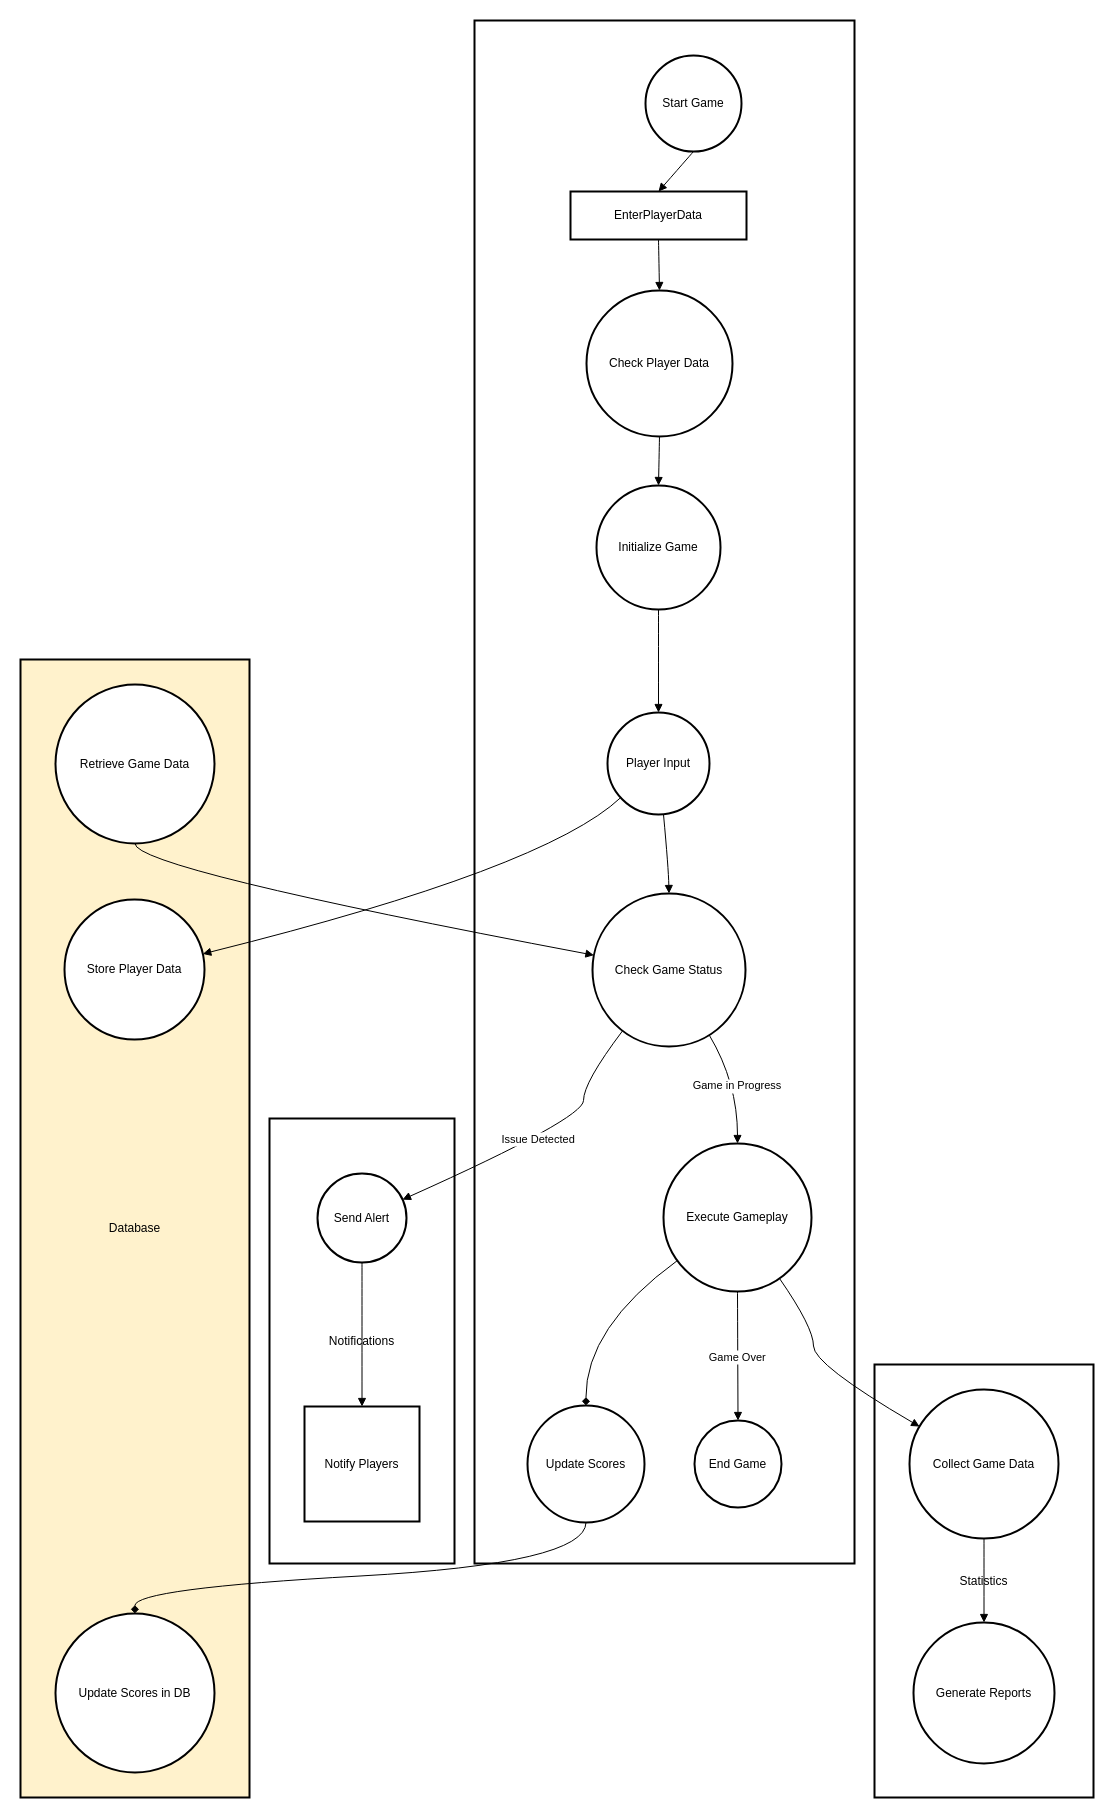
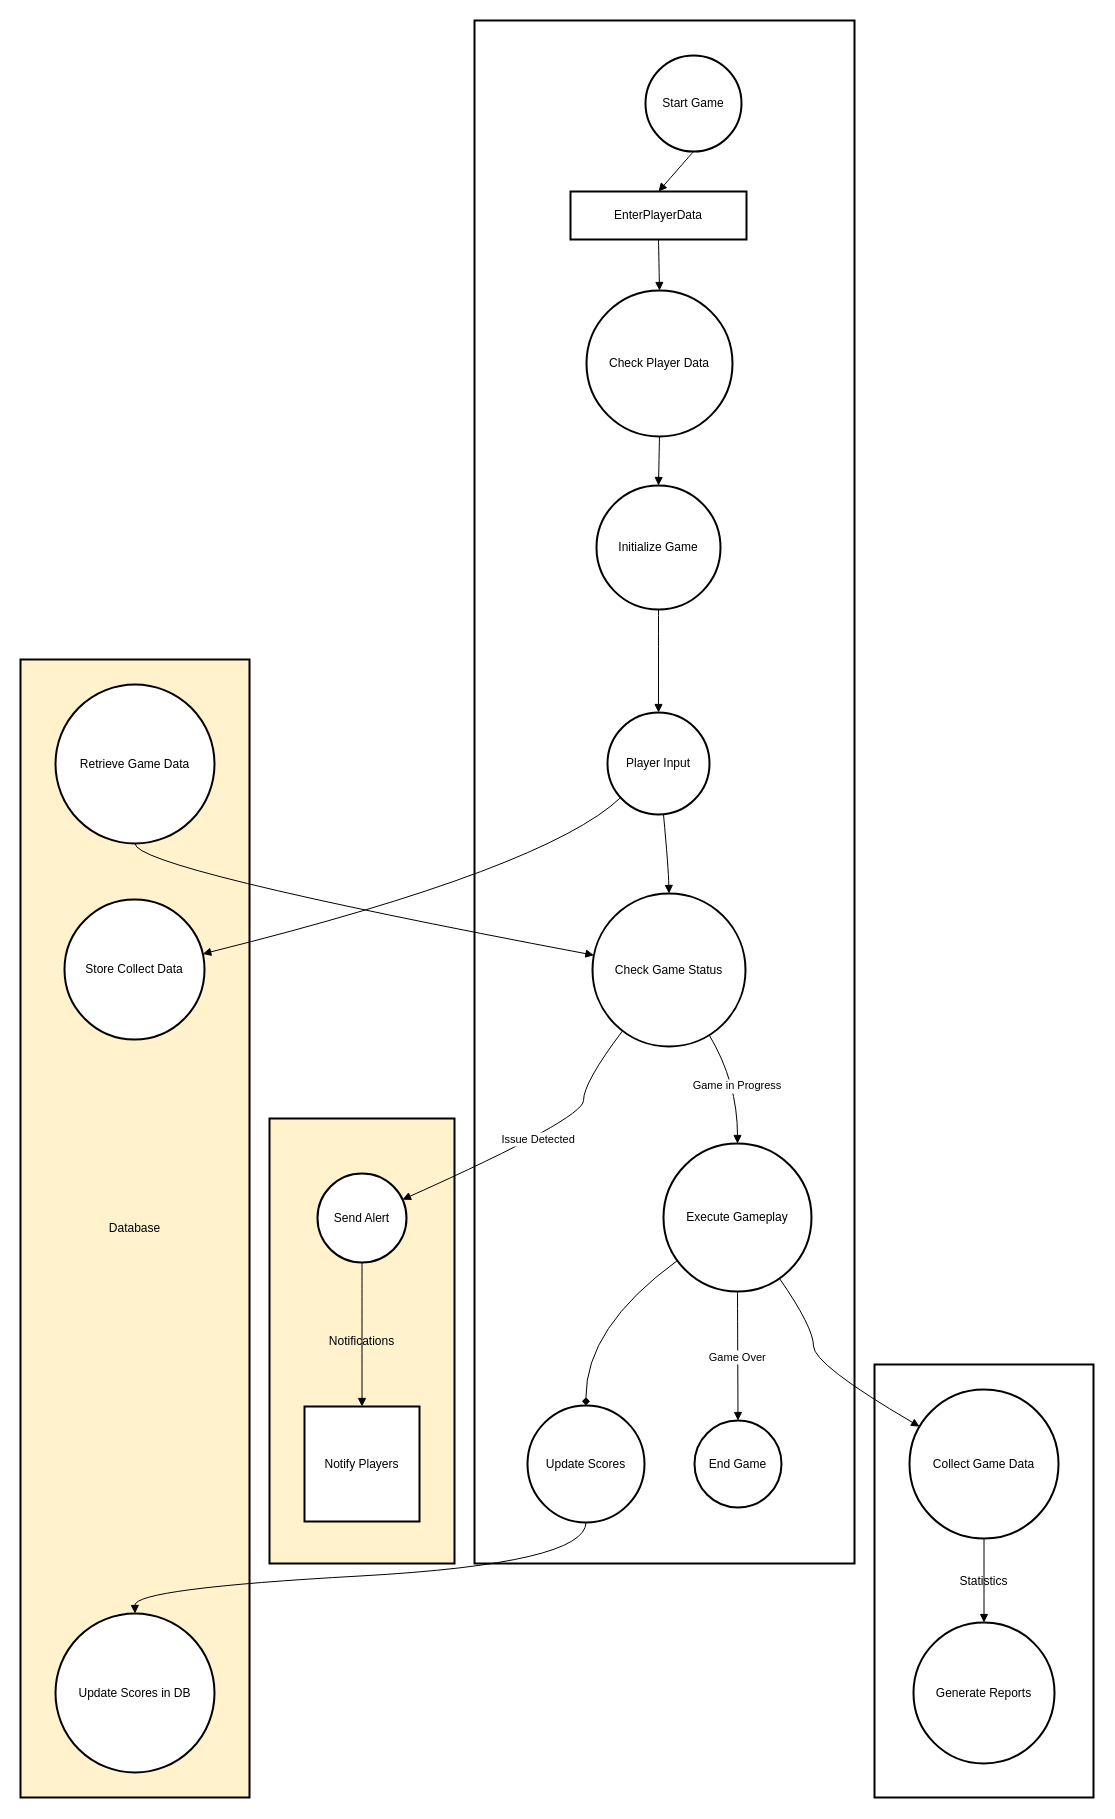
  <mxCell id="0" />
  <mxCell id="1" parent="0" />
  <mxCell id="2" value="Statistics" style="whiteSpace=wrap;strokeWidth=2;" vertex="1" parent="1"><mxGeometry x="874" y="1364" width="219" height="433" as="geometry" /></mxCell>
- <mxCell id="3" value="Notifications" style="whiteSpace=wrap;strokeWidth=2;" vertex="1" parent="1"><mxGeometry x="269" y="1118" width="185" height="445" as="geometry" /></mxCell>
+ <mxCell id="3" value="Notifications" style="whiteSpace=wrap;strokeWidth=2;fillColor=#fff2cc;" vertex="1" parent="1"><mxGeometry x="269" y="1118" width="185" height="445" as="geometry" /></mxCell>
  <mxCell id="4" value="Database" style="whiteSpace=wrap;strokeWidth=2;fillColor=#fff2cc;" vertex="1" parent="1"><mxGeometry x="20" y="659" width="229" height="1138" as="geometry" /></mxCell>
  <mxCell id="5" value="Game" style="whiteSpace=wrap;strokeWidth=2;" vertex="1" parent="1"><mxGeometry x="474" y="20" width="380" height="1543" as="geometry" /></mxCell>
  <mxCell id="6" value="Start Game" style="ellipse;aspect=fixed;strokeWidth=2;whiteSpace=wrap;" vertex="1" parent="1"><mxGeometry x="645" y="55" width="96" height="96" as="geometry" /></mxCell>
  <mxCell id="7" value="EnterPlayerData" style="whiteSpace=wrap;strokeWidth=2;" vertex="1" parent="1"><mxGeometry x="570" y="191" width="176" height="48" as="geometry" /></mxCell>
  <mxCell id="8" value="Check Player Data" style="ellipse;aspect=fixed;strokeWidth=2;whiteSpace=wrap;" vertex="1" parent="1"><mxGeometry x="586" y="290" width="146" height="146" as="geometry" /></mxCell>
  <mxCell id="9" value="Initialize Game" style="ellipse;aspect=fixed;strokeWidth=2;whiteSpace=wrap;" vertex="1" parent="1"><mxGeometry x="596" y="485" width="124" height="124" as="geometry" /></mxCell>
  <mxCell id="10" value="Player Input" style="ellipse;aspect=fixed;strokeWidth=2;whiteSpace=wrap;" vertex="1" parent="1"><mxGeometry x="607" y="712" width="102" height="102" as="geometry" /></mxCell>
  <mxCell id="11" value="Check Game Status" style="ellipse;aspect=fixed;strokeWidth=2;whiteSpace=wrap;" vertex="1" parent="1"><mxGeometry x="592" y="893" width="153" height="153" as="geometry" /></mxCell>
  <mxCell id="12" value="Execute Gameplay" style="ellipse;aspect=fixed;strokeWidth=2;whiteSpace=wrap;" vertex="1" parent="1"><mxGeometry x="663" y="1143" width="148" height="148" as="geometry" /></mxCell>
  <mxCell id="13" value="Update Scores" style="ellipse;aspect=fixed;strokeWidth=2;whiteSpace=wrap;" vertex="1" parent="1"><mxGeometry x="527" y="1405" width="117" height="117" as="geometry" /></mxCell>
  <mxCell id="14" value="End Game" style="ellipse;aspect=fixed;strokeWidth=2;whiteSpace=wrap;" vertex="1" parent="1"><mxGeometry x="694" y="1420" width="87" height="87" as="geometry" /></mxCell>
- <mxCell id="15" value="Store Player Data" style="ellipse;aspect=fixed;strokeWidth=2;whiteSpace=wrap;" vertex="1" parent="1"><mxGeometry x="64" y="899" width="140" height="140" as="geometry" /></mxCell>
+ <mxCell id="15" value="Store Collect Data" style="ellipse;aspect=fixed;strokeWidth=2;whiteSpace=wrap;" vertex="1" parent="1"><mxGeometry x="64" y="899" width="140" height="140" as="geometry" /></mxCell>
  <mxCell id="16" value="Retrieve Game Data" style="ellipse;aspect=fixed;strokeWidth=2;whiteSpace=wrap;" vertex="1" parent="1"><mxGeometry x="55" y="684" width="159" height="159" as="geometry" /></mxCell>
  <mxCell id="17" value="Update Scores in DB" style="ellipse;aspect=fixed;strokeWidth=2;whiteSpace=wrap;" vertex="1" parent="1"><mxGeometry x="55" y="1613" width="159" height="159" as="geometry" /></mxCell>
  <mxCell id="18" value="Send Alert" style="ellipse;aspect=fixed;strokeWidth=2;whiteSpace=wrap;" vertex="1" parent="1"><mxGeometry x="317" y="1173" width="89" height="89" as="geometry" /></mxCell>
  <mxCell id="19" value="Notify Players" style="aspect=fixed;strokeWidth=2;whiteSpace=wrap;rounded=0;" vertex="1" parent="1"><mxGeometry x="304" y="1406" width="115" height="115" as="geometry" /></mxCell>
  <mxCell id="20" value="Collect Game Data" style="ellipse;aspect=fixed;strokeWidth=2;whiteSpace=wrap;" vertex="1" parent="1"><mxGeometry x="909" y="1389" width="149" height="149" as="geometry" /></mxCell>
  <mxCell id="21" value="Generate Reports" style="ellipse;aspect=fixed;strokeWidth=2;whiteSpace=wrap;" vertex="1" parent="1"><mxGeometry x="913" y="1622" width="141" height="141" as="geometry" /></mxCell>
  <mxCell id="22" value="" style="curved=1;startArrow=none;endArrow=block;exitX=0.5;exitY=1;entryX=0.5;entryY=0;" edge="1" parent="1" source="6" target="7"><mxGeometry relative="1" as="geometry"><Array as="points" /></mxGeometry></mxCell>
  <mxCell id="23" value="" style="curved=1;startArrow=none;endArrow=block;exitX=0.5;exitY=1.01;entryX=0.5;entryY=0;" edge="1" parent="1" source="7" target="8"><mxGeometry relative="1" as="geometry"><Array as="points" /></mxGeometry></mxCell>
  <mxCell id="24" value="" style="curved=1;startArrow=none;endArrow=block;exitX=0.5;exitY=0.99;entryX=0.5;entryY=0;" edge="1" parent="1" source="8" target="9"><mxGeometry relative="1" as="geometry"><Array as="points" /></mxGeometry></mxCell>
  <mxCell id="25" value="" style="curved=1;startArrow=none;endArrow=block;exitX=0.5;exitY=1;entryX=0.5;entryY=0;" edge="1" parent="1" source="9" target="10"><mxGeometry relative="1" as="geometry"><Array as="points" /></mxGeometry></mxCell>
  <mxCell id="26" value="" style="curved=1;startArrow=none;endArrow=block;exitX=0.55;exitY=1;entryX=0.5;entryY=0;" edge="1" parent="1" source="10" target="11"><mxGeometry relative="1" as="geometry"><Array as="points"><mxPoint x="668" y="868" /></Array></mxGeometry></mxCell>
  <mxCell id="27" value="Game in Progress" style="curved=1;startArrow=none;endArrow=block;exitX=0.81;exitY=1;entryX=0.5;entryY=0;" edge="1" parent="1" source="11" target="12"><mxGeometry relative="1" as="geometry"><Array as="points"><mxPoint x="737" y="1082" /></Array></mxGeometry></mxCell>
  <mxCell id="28" value="" style="curved=1;startArrow=none;endArrow=diamond;exitX=0;exitY=0.86;entryX=0.5;entryY=0;" edge="1" parent="1" source="12" target="13"><mxGeometry relative="1" as="geometry"><Array as="points"><mxPoint x="585" y="1327" /></Array></mxGeometry></mxCell>
  <mxCell id="29" value="Game Over" style="curved=1;startArrow=none;endArrow=block;exitX=0.5;exitY=1;entryX=0.5;entryY=0;" edge="1" parent="1" source="12" target="14"><mxGeometry relative="1" as="geometry"><Array as="points" /></mxGeometry></mxCell>
  <mxCell id="30" value="" style="curved=1;startArrow=none;endArrow=block;exitX=0;exitY=0.96;entryX=1;entryY=0.38;" edge="1" parent="1" source="10" target="15"><mxGeometry relative="1" as="geometry"><Array as="points"><mxPoint x="545" y="868" /></Array></mxGeometry></mxCell>
  <mxCell id="31" value="" style="curved=1;startArrow=none;endArrow=block;exitX=0.5;exitY=1;entryX=0;entryY=0.4;" edge="1" parent="1" source="16" target="11"><mxGeometry relative="1" as="geometry"><Array as="points"><mxPoint x="134" y="868" /></Array></mxGeometry></mxCell>
- <mxCell id="32" value="" style="curved=1;startArrow=none;endArrow=diamond;exitX=0.5;exitY=1;entryX=0.5;entryY=0;" edge="1" parent="1" source="13" target="17"><mxGeometry relative="1" as="geometry"><Array as="points"><mxPoint x="585" y="1563" /><mxPoint x="134" y="1588" /></Array></mxGeometry></mxCell>
+ <mxCell id="32" value="" style="curved=1;startArrow=none;endArrow=block;exitX=0.5;exitY=1;entryX=0.5;entryY=0;" edge="1" parent="1" source="13" target="17"><mxGeometry relative="1" as="geometry"><Array as="points"><mxPoint x="585" y="1563" /><mxPoint x="134" y="1588" /></Array></mxGeometry></mxCell>
  <mxCell id="33" value="Issue Detected" style="curved=1;startArrow=none;endArrow=block;exitX=0.12;exitY=1;entryX=1;entryY=0.27;" edge="1" parent="1" source="11" target="18"><mxGeometry relative="1" as="geometry"><Array as="points"><mxPoint x="583" y="1082" /><mxPoint x="583" y="1118" /></Array></mxGeometry></mxCell>
  <mxCell id="34" value="" style="curved=1;startArrow=none;endArrow=block;exitX=0.5;exitY=0.99;entryX=0.5;entryY=0;" edge="1" parent="1" source="18" target="19"><mxGeometry relative="1" as="geometry"><Array as="points" /></mxGeometry></mxCell>
  <mxCell id="35" value="" style="curved=1;startArrow=none;endArrow=block;exitX=0.85;exitY=1;entryX=0;entryY=0.21;" edge="1" parent="1" source="12" target="20"><mxGeometry relative="1" as="geometry"><Array as="points"><mxPoint x="813" y="1327" /><mxPoint x="813" y="1364" /></Array></mxGeometry></mxCell>
  <mxCell id="36" value="" style="curved=1;startArrow=none;endArrow=block;exitX=0.5;exitY=1;entryX=0.5;entryY=0;" edge="1" parent="1" source="20" target="21"><mxGeometry relative="1" as="geometry"><Array as="points" /></mxGeometry></mxCell>
